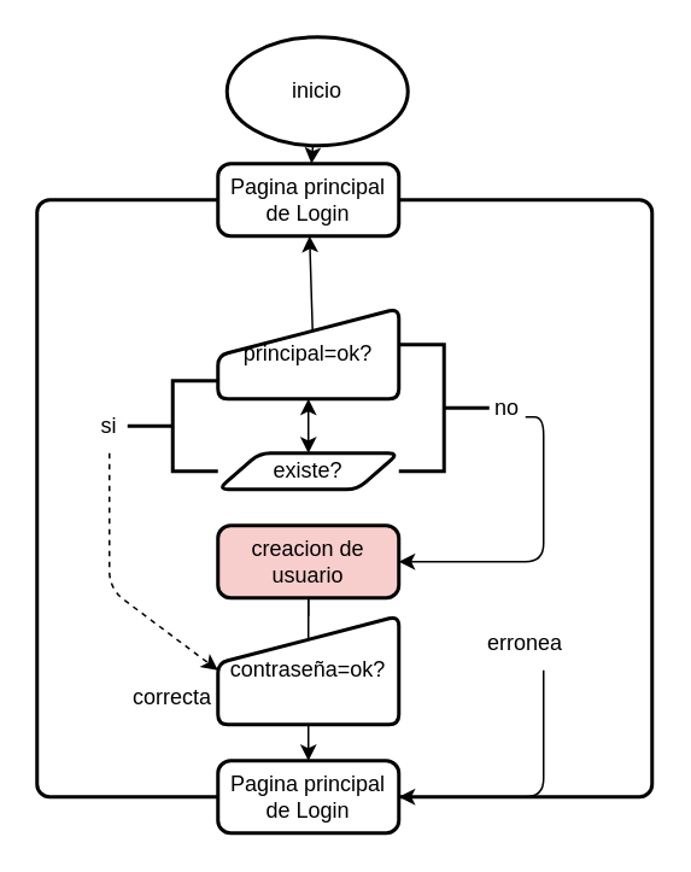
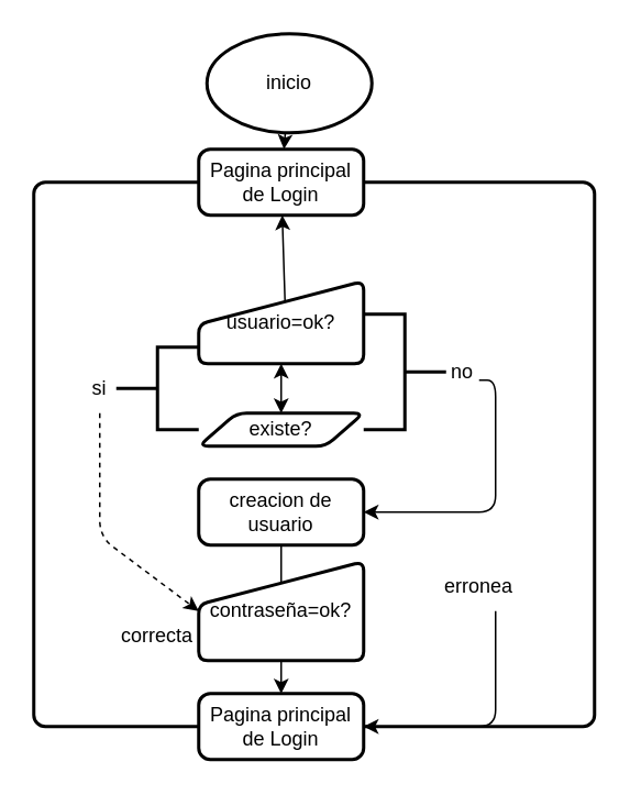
  <mxCell id="0" />
  <mxCell id="1" parent="0" />
  <mxCell id="2" value="" style="rounded=1;whiteSpace=wrap;html=1;absoluteArcSize=1;arcSize=14;strokeWidth=2;fillColor=none;verticalAlign=top;" vertex="1" parent="1"><mxGeometry x="20" y="110" width="340" height="330" as="geometry" /></mxCell>
  <mxCell id="3" value="" style="edgeStyle=none;html=1;" edge="1" parent="1" source="4" target="6"><mxGeometry relative="1" as="geometry" /></mxCell>
  <mxCell id="4" value="inicio" style="strokeWidth=2;html=1;shape=mxgraph.flowchart.start_1;whiteSpace=wrap;" vertex="1" parent="1"><mxGeometry x="125" y="20" width="100" height="60" as="geometry" /></mxCell>
  <mxCell id="5" style="edgeStyle=none;html=1;" edge="1" parent="1" source="6" target="2"><mxGeometry relative="1" as="geometry" /></mxCell>
  <mxCell id="6" value="Pagina principal de Login" style="rounded=1;whiteSpace=wrap;html=1;absoluteArcSize=1;arcSize=14;strokeWidth=2;" vertex="1" parent="1"><mxGeometry x="120" y="90" width="100" height="40" as="geometry" /></mxCell>
  <mxCell id="7" value="" style="edgeStyle=none;html=1;exitX=0.523;exitY=0.242;exitDx=0;exitDy=0;exitPerimeter=0;" edge="1" parent="1" source="8" target="6"><mxGeometry relative="1" as="geometry" /></mxCell>
- <mxCell id="8" value="principal=ok?" style="html=1;strokeWidth=2;shape=manualInput;whiteSpace=wrap;rounded=1;size=26;arcSize=11;" vertex="1" parent="1"><mxGeometry x="120" y="170" width="100" height="50" as="geometry" /></mxCell>
+ <mxCell id="8" value="usuario=ok?" style="html=1;strokeWidth=2;shape=manualInput;whiteSpace=wrap;rounded=1;size=26;arcSize=11;" vertex="1" parent="1"><mxGeometry x="120" y="170" width="100" height="50" as="geometry" /></mxCell>
  <mxCell id="9" value="" style="edgeStyle=none;html=1;entryX=0.5;entryY=0;entryDx=0;entryDy=0;startArrow=none;" edge="1" parent="1" source="21" target="15"><mxGeometry relative="1" as="geometry"><mxPoint x="170" y="340" as="targetPoint" /></mxGeometry></mxCell>
  <mxCell id="10" value="contraseña=ok?" style="html=1;strokeWidth=2;shape=manualInput;whiteSpace=wrap;rounded=1;size=26;arcSize=11;" vertex="1" parent="1"><mxGeometry x="120" y="340" width="100" height="60" as="geometry" /></mxCell>
  <mxCell id="11" value="" style="endArrow=classic;startArrow=classic;html=1;entryX=0.5;entryY=1;entryDx=0;entryDy=0;" edge="1" parent="1" target="8"><mxGeometry width="50" height="50" relative="1" as="geometry"><mxPoint x="170" y="250" as="sourcePoint" /><mxPoint x="175" y="260" as="targetPoint" /></mxGeometry></mxCell>
  <mxCell id="12" value="" style="strokeWidth=2;html=1;shape=mxgraph.flowchart.annotation_2;align=right;labelPosition=left;pointerEvents=1;fillColor=none;rotation=-180;verticalLabelPosition=middle;verticalAlign=middle;" vertex="1" parent="1"><mxGeometry x="220" y="190" width="50" height="70" as="geometry" /></mxCell>
  <mxCell id="13" value="no" style="text;strokeColor=none;align=center;fillColor=none;html=1;verticalAlign=middle;whiteSpace=wrap;rounded=0;" vertex="1" parent="1"><mxGeometry x="240" y="210" width="80" height="30" as="geometry" /></mxCell>
  <mxCell id="14" value="" style="edgeStyle=none;orthogonalLoop=1;jettySize=auto;html=1;entryX=1;entryY=0.5;entryDx=0;entryDy=0;" edge="1" parent="1" target="21"><mxGeometry width="80" relative="1" as="geometry"><mxPoint x="290" y="230" as="sourcePoint" /><mxPoint x="330" y="390" as="targetPoint" /><Array as="points"><mxPoint x="300" y="230" /><mxPoint x="300" y="310" /></Array></mxGeometry></mxCell>
  <mxCell id="15" value="Pagina principal de Login" style="rounded=1;whiteSpace=wrap;html=1;absoluteArcSize=1;arcSize=14;strokeWidth=2;" vertex="1" parent="1"><mxGeometry x="120" y="420" width="100" height="40" as="geometry" /></mxCell>
  <mxCell id="16" value="" style="strokeWidth=2;html=1;shape=mxgraph.flowchart.annotation_2;align=left;labelPosition=right;pointerEvents=1;shadow=0;glass=0;sketch=0;fillColor=none;" vertex="1" parent="1"><mxGeometry x="70" y="210" width="50" height="50" as="geometry" /></mxCell>
  <mxCell id="17" style="edgeStyle=none;html=1;entryX=0;entryY=0.5;entryDx=0;entryDy=0;dashed=1;" edge="1" parent="1" source="18" target="10"><mxGeometry relative="1" as="geometry"><mxPoint x="60" y="440" as="targetPoint" /><mxPoint x="60" y="250" as="sourcePoint" /><Array as="points"><mxPoint x="60" y="325" /></Array></mxGeometry></mxCell>
  <mxCell id="18" value="si" style="text;strokeColor=none;align=center;fillColor=none;html=1;verticalAlign=middle;whiteSpace=wrap;rounded=0;shadow=0;glass=0;sketch=0;" vertex="1" parent="1"><mxGeometry x="30" y="220" width="60" height="30" as="geometry" /></mxCell>
  <mxCell id="19" value="existe?" style="shape=parallelogram;html=1;strokeWidth=2;perimeter=parallelogramPerimeter;whiteSpace=wrap;rounded=1;arcSize=12;size=0.23;shadow=0;glass=0;sketch=0;fillColor=none;" vertex="1" parent="1"><mxGeometry x="120" y="250" width="100" height="20" as="geometry" /></mxCell>
- <mxCell id="20" value="" style="edgeStyle=none;html=1;entryX=0.5;entryY=0;entryDx=0;entryDy=0;endArrow=none;" edge="1" parent="1" source="10" target="21"><mxGeometry relative="1" as="geometry"><mxPoint x="170" y="360" as="sourcePoint" /><mxPoint x="170" y="420" as="targetPoint" /></mxGeometry></mxCell>
- <mxCell id="21" value="creacion de usuario" style="rounded=1;whiteSpace=wrap;html=1;absoluteArcSize=1;arcSize=14;strokeWidth=2;fillColor=#f8cecc;" vertex="1" parent="1"><mxGeometry x="120" y="290" width="100" height="40" as="geometry" /></mxCell>
+ <mxCell id="21" value="creacion de usuario" style="rounded=1;whiteSpace=wrap;html=1;absoluteArcSize=1;arcSize=14;strokeWidth=2;" vertex="1" parent="1"><mxGeometry x="120" y="290" width="100" height="40" as="geometry" /></mxCell>
  <mxCell id="22" style="edgeStyle=none;html=1;entryX=1;entryY=0.5;entryDx=0;entryDy=0;" edge="1" parent="1" source="23" target="15"><mxGeometry relative="1" as="geometry"><Array as="points"><mxPoint x="300" y="370" /><mxPoint x="300" y="440" /></Array></mxGeometry></mxCell>
  <mxCell id="23" value="erronea" style="text;strokeColor=none;align=center;fillColor=none;html=1;verticalAlign=middle;whiteSpace=wrap;rounded=0;shadow=0;glass=0;sketch=0;" vertex="1" parent="1"><mxGeometry x="260" y="340" width="60" height="30" as="geometry" /></mxCell>
  <mxCell id="24" value="correcta" style="text;strokeColor=none;align=center;fillColor=none;html=1;verticalAlign=middle;whiteSpace=wrap;rounded=0;shadow=0;glass=0;sketch=0;" vertex="1" parent="1"><mxGeometry x="65" y="370" width="60" height="30" as="geometry" /></mxCell>
